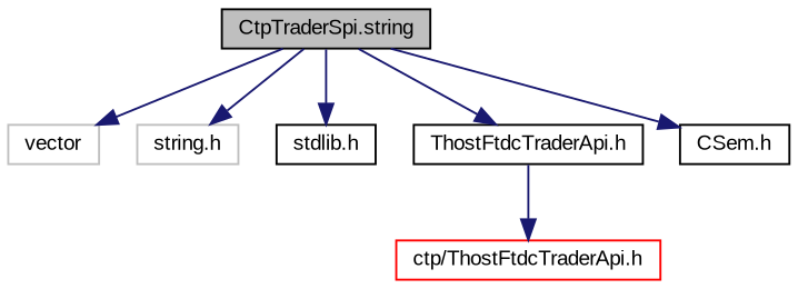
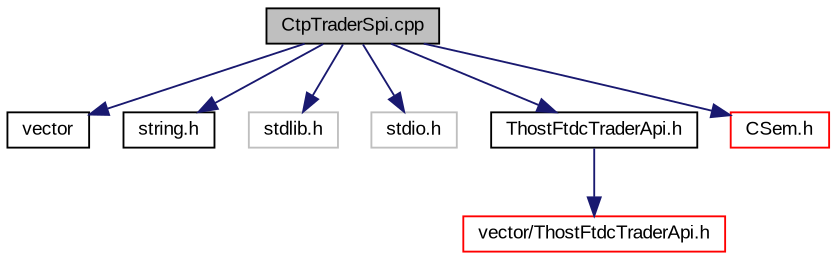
  digraph {
    fontname="Liberation Sans"
    node [color=grey75 fontname="Liberation Sans" fontsize=10 shape=record]
    edge [color=midnightblue fontname="Liberation Sans" fontsize=10 labelfontname=FreeSans labelfontsize=10 style=solid]
-   n1 [color=black fillcolor=grey75 fontcolor=black height=0.2 label="CtpTraderSpi.string" style=filled width=0.4]
-   n2 [height=0.2 label=vector width=0.4]
-   n3 [height=0.2 label="string.h" width=0.4]
-   n4 [color=black height=0.2 label="stdlib.h" width=0.4]
+   n1 [color=black fillcolor=grey75 fontcolor=black height=0.2 label="CtpTraderSpi.cpp" style=filled width=0.4]
+   n2 [color=black height=0.2 label=vector width=0.4]
+   n3 [color=black height=0.2 label="string.h" width=0.4]
+   n4 [height=0.2 label="stdlib.h" width=0.4]
+   n5 [height=0.2 label="stdio.h" width=0.4]
    n6 [color=black height=0.2 label="ThostFtdcTraderApi.h" width=0.4]
-   n7 [color=black height=0.2 label="CSem.h" width=0.4]
-   n8 [color=red height=0.2 label="ctp/ThostFtdcTraderApi.h" width=0.4]
+   n7 [color=red height=0.2 label="CSem.h" width=0.4]
+   n8 [color=red height=0.2 label="vector/ThostFtdcTraderApi.h" width=0.4]
    n1 -> n2
    n1 -> n3
    n1 -> n4
+   n1 -> n5
    n1 -> n6
    n1 -> n7
    n6 -> n8
  }
